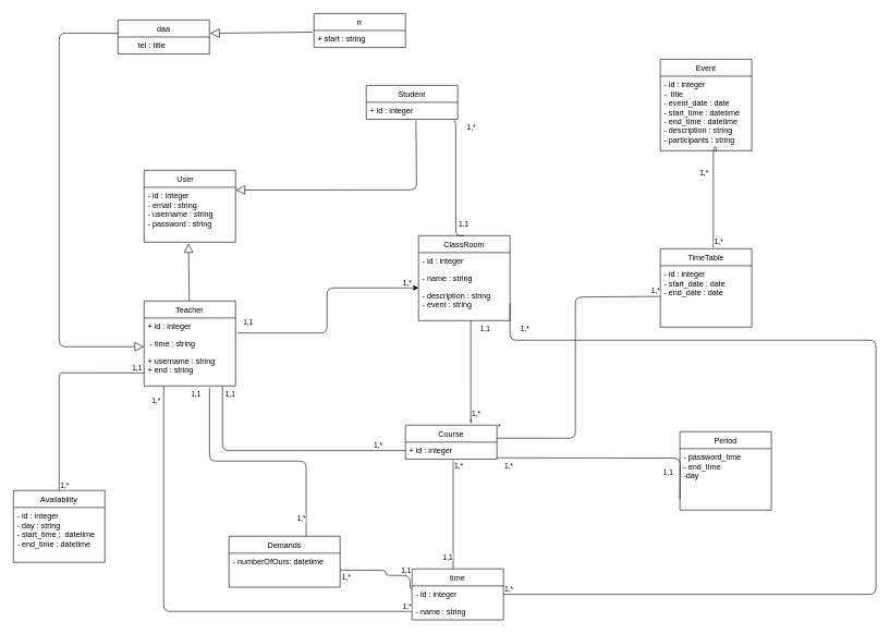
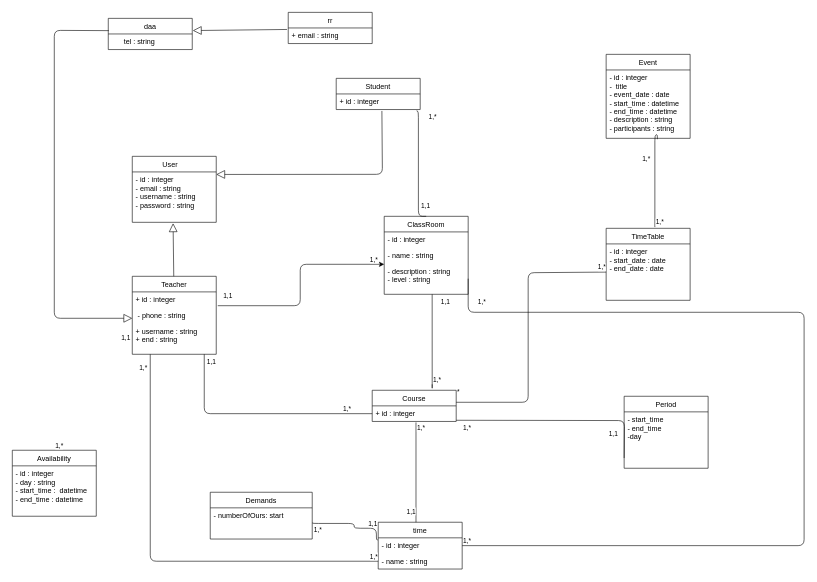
  <mxCell id="0" />
  <mxCell id="1" parent="0" />
  <mxCell id="2" value="User    " style="swimlane;fontStyle=0;childLayout=stackLayout;horizontal=1;startSize=26;fillColor=none;horizontalStack=0;resizeParent=1;resizeParentMax=0;resizeLast=0;collapsible=1;marginBottom=0;" vertex="1" parent="1"><mxGeometry x="220" y="260" width="140" height="110" as="geometry" /></mxCell>
  <mxCell id="3" value="- id : integer&#10;- email : string    &#10;- username : string&#10;- password : string" style="text;strokeColor=none;fillColor=none;align=left;verticalAlign=top;spacingLeft=4;spacingRight=4;overflow=hidden;rotatable=0;points=[[0,0.5],[1,0.5]];portConstraint=eastwest;" vertex="1" parent="2"><mxGeometry y="26" width="140" height="84" as="geometry" /></mxCell>
  <mxCell id="4" value="Student" style="swimlane;fontStyle=0;childLayout=stackLayout;horizontal=1;startSize=26;fillColor=none;horizontalStack=0;resizeParent=1;resizeParentMax=0;resizeLast=0;collapsible=1;marginBottom=0;" vertex="1" parent="1"><mxGeometry x="560" y="130" width="140" height="52" as="geometry" /></mxCell>
  <mxCell id="5" value="+ id : integer    " style="text;strokeColor=none;fillColor=none;align=left;verticalAlign=top;spacingLeft=4;spacingRight=4;overflow=hidden;rotatable=0;points=[[0,0.5],[1,0.5]];portConstraint=eastwest;" vertex="1" parent="4"><mxGeometry y="26" width="140" height="26" as="geometry" /></mxCell>
  <mxCell id="6" value="daa" style="swimlane;fontStyle=0;childLayout=stackLayout;horizontal=1;startSize=26;fillColor=none;horizontalStack=0;resizeParent=1;resizeParentMax=0;resizeLast=0;collapsible=1;marginBottom=0;" vertex="1" parent="1"><mxGeometry x="180" y="30" width="140" height="52" as="geometry" /></mxCell>
  <mxCell id="7" value="Teacher" style="swimlane;fontStyle=0;childLayout=stackLayout;horizontal=1;startSize=26;fillColor=none;horizontalStack=0;resizeParent=1;resizeParentMax=0;resizeLast=0;collapsible=1;marginBottom=0;" vertex="1" parent="1"><mxGeometry x="220" y="460" width="140" height="130" as="geometry" /></mxCell>
  <mxCell id="8" value="+ id : integer    " style="text;strokeColor=none;fillColor=none;align=left;verticalAlign=top;spacingLeft=4;spacingRight=4;overflow=hidden;rotatable=0;points=[[0,0.5],[1,0.5]];portConstraint=eastwest;" vertex="1" parent="7"><mxGeometry y="26" width="140" height="26" as="geometry" /></mxCell>
- <mxCell id="9" value=" - time : string" style="text;strokeColor=none;fillColor=none;align=left;verticalAlign=top;spacingLeft=4;spacingRight=4;overflow=hidden;rotatable=0;points=[[0,0.5],[1,0.5]];portConstraint=eastwest;" vertex="1" parent="7"><mxGeometry y="52" width="140" height="26" as="geometry" /></mxCell>
+ <mxCell id="9" value=" - phone : string" style="text;strokeColor=none;fillColor=none;align=left;verticalAlign=top;spacingLeft=4;spacingRight=4;overflow=hidden;rotatable=0;points=[[0,0.5],[1,0.5]];portConstraint=eastwest;" vertex="1" parent="7"><mxGeometry y="52" width="140" height="26" as="geometry" /></mxCell>
  <mxCell id="10" value="+ username : string&#10;+ end : string" style="text;strokeColor=none;fillColor=none;align=left;verticalAlign=top;spacingLeft=4;spacingRight=4;overflow=hidden;rotatable=0;points=[[0,0.5],[1,0.5]];portConstraint=eastwest;" vertex="1" parent="7"><mxGeometry y="78" width="140" height="52" as="geometry" /></mxCell>
  <mxCell id="11" value="" style="endArrow=block;endFill=0;endSize=12;html=1;entryX=0.486;entryY=1.019;entryDx=0;entryDy=0;entryPerimeter=0;" edge="1" parent="1" source="7" target="3"><mxGeometry width="160" relative="1" as="geometry"><mxPoint x="400" y="470" as="sourcePoint" /><mxPoint x="560" y="470" as="targetPoint" /></mxGeometry></mxCell>
  <mxCell id="12" value="time" style="swimlane;fontStyle=0;childLayout=stackLayout;horizontal=1;startSize=26;fillColor=none;horizontalStack=0;resizeParent=1;resizeParentMax=0;resizeLast=0;collapsible=1;marginBottom=0;" vertex="1" parent="1"><mxGeometry x="630" y="870" width="140" height="78" as="geometry" /></mxCell>
  <mxCell id="13" value="- id : integer    " style="text;strokeColor=none;fillColor=none;align=left;verticalAlign=top;spacingLeft=4;spacingRight=4;overflow=hidden;rotatable=0;points=[[0,0.5],[1,0.5]];portConstraint=eastwest;" vertex="1" parent="12"><mxGeometry y="26" width="140" height="26" as="geometry" /></mxCell>
  <mxCell id="14" value="- name : string&#10;" style="text;strokeColor=none;fillColor=none;align=left;verticalAlign=top;spacingLeft=4;spacingRight=4;overflow=hidden;rotatable=0;points=[[0,0.5],[1,0.5]];portConstraint=eastwest;" vertex="1" parent="12"><mxGeometry y="52" width="140" height="26" as="geometry" /></mxCell>
  <mxCell id="15" value="Period" style="swimlane;fontStyle=0;childLayout=stackLayout;horizontal=1;startSize=26;fillColor=none;horizontalStack=0;resizeParent=1;resizeParentMax=0;resizeLast=0;collapsible=1;marginBottom=0;" vertex="1" parent="1"><mxGeometry x="1040" y="660" width="140" height="120" as="geometry" /></mxCell>
- <mxCell id="16" value="- password_time&#10;- end_time&#10;-day" style="text;strokeColor=none;fillColor=none;align=left;verticalAlign=top;spacingLeft=4;spacingRight=4;overflow=hidden;rotatable=0;points=[[0,0.5],[1,0.5]];portConstraint=eastwest;" vertex="1" parent="15"><mxGeometry y="26" width="140" height="94" as="geometry" /></mxCell>
+ <mxCell id="16" value="- start_time&#10;- end_time&#10;-day" style="text;strokeColor=none;fillColor=none;align=left;verticalAlign=top;spacingLeft=4;spacingRight=4;overflow=hidden;rotatable=0;points=[[0,0.5],[1,0.5]];portConstraint=eastwest;" vertex="1" parent="15"><mxGeometry y="26" width="140" height="94" as="geometry" /></mxCell>
  <mxCell id="17" value="Demands" style="swimlane;fontStyle=0;childLayout=stackLayout;horizontal=1;startSize=26;fillColor=none;horizontalStack=0;resizeParent=1;resizeParentMax=0;resizeLast=0;collapsible=1;marginBottom=0;" vertex="1" parent="1"><mxGeometry x="350" y="820" width="170" height="78" as="geometry" /></mxCell>
- <mxCell id="18" value="- numberOfOurs: datetime&#10;" style="text;strokeColor=none;fillColor=none;align=left;verticalAlign=top;spacingLeft=4;spacingRight=4;overflow=hidden;rotatable=0;points=[[0,0.5],[1,0.5]];portConstraint=eastwest;" vertex="1" parent="17"><mxGeometry y="26" width="170" height="52" as="geometry" /></mxCell>
+ <mxCell id="18" value="- numberOfOurs: start&#10;" style="text;strokeColor=none;fillColor=none;align=left;verticalAlign=top;spacingLeft=4;spacingRight=4;overflow=hidden;rotatable=0;points=[[0,0.5],[1,0.5]];portConstraint=eastwest;" vertex="1" parent="17"><mxGeometry y="26" width="170" height="52" as="geometry" /></mxCell>
  <mxCell id="19" value="Event" style="swimlane;fontStyle=0;childLayout=stackLayout;horizontal=1;startSize=26;fillColor=none;horizontalStack=0;resizeParent=1;resizeParentMax=0;resizeLast=0;collapsible=1;marginBottom=0;" vertex="1" parent="1"><mxGeometry x="1010" y="90" width="140" height="140" as="geometry" /></mxCell>
  <mxCell id="20" value="- id : integer&#10;-  title&#10;- event_date : date&#10;- start_time : datetime&#10;- end_time : datetime&#10;- description : string&#10;- participants : string" style="text;strokeColor=none;fillColor=none;align=left;verticalAlign=top;spacingLeft=4;spacingRight=4;overflow=hidden;rotatable=0;points=[[0,0.5],[1,0.5]];portConstraint=eastwest;" vertex="1" parent="19"><mxGeometry y="26" width="140" height="114" as="geometry" /></mxCell>
  <mxCell id="21" value="ClassRoom" style="swimlane;fontStyle=0;childLayout=stackLayout;horizontal=1;startSize=26;fillColor=none;horizontalStack=0;resizeParent=1;resizeParentMax=0;resizeLast=0;collapsible=1;marginBottom=0;" vertex="1" parent="1"><mxGeometry x="640" y="360" width="140" height="130" as="geometry" /></mxCell>
  <mxCell id="22" value="- id : integer    " style="text;strokeColor=none;fillColor=none;align=left;verticalAlign=top;spacingLeft=4;spacingRight=4;overflow=hidden;rotatable=0;points=[[0,0.5],[1,0.5]];portConstraint=eastwest;" vertex="1" parent="21"><mxGeometry y="26" width="140" height="26" as="geometry" /></mxCell>
  <mxCell id="23" value="- name : string&#10;" style="text;strokeColor=none;fillColor=none;align=left;verticalAlign=top;spacingLeft=4;spacingRight=4;overflow=hidden;rotatable=0;points=[[0,0.5],[1,0.5]];portConstraint=eastwest;" vertex="1" parent="21"><mxGeometry y="52" width="140" height="26" as="geometry" /></mxCell>
- <mxCell id="24" value="- description : string &#10;- event : string" style="text;strokeColor=none;fillColor=none;align=left;verticalAlign=top;spacingLeft=4;spacingRight=4;overflow=hidden;rotatable=0;points=[[0,0.5],[1,0.5]];portConstraint=eastwest;" vertex="1" parent="21"><mxGeometry y="78" width="140" height="52" as="geometry" /></mxCell>
+ <mxCell id="24" value="- description : string &#10;- level : string" style="text;strokeColor=none;fillColor=none;align=left;verticalAlign=top;spacingLeft=4;spacingRight=4;overflow=hidden;rotatable=0;points=[[0,0.5],[1,0.5]];portConstraint=eastwest;" vertex="1" parent="21"><mxGeometry y="78" width="140" height="52" as="geometry" /></mxCell>
  <mxCell id="25" value="Course" style="swimlane;fontStyle=0;childLayout=stackLayout;horizontal=1;startSize=26;fillColor=none;horizontalStack=0;resizeParent=1;resizeParentMax=0;resizeLast=0;collapsible=1;marginBottom=0;" vertex="1" parent="1"><mxGeometry x="620" y="650" width="140" height="52" as="geometry" /></mxCell>
  <mxCell id="26" value="+ id : integer    " style="text;strokeColor=none;fillColor=none;align=left;verticalAlign=top;spacingLeft=4;spacingRight=4;overflow=hidden;rotatable=0;points=[[0,0.5],[1,0.5]];portConstraint=eastwest;" vertex="1" parent="25"><mxGeometry y="26" width="140" height="26" as="geometry" /></mxCell>
  <mxCell id="27" value="Availability" style="swimlane;fontStyle=0;childLayout=stackLayout;horizontal=1;startSize=26;fillColor=none;horizontalStack=0;resizeParent=1;resizeParentMax=0;resizeLast=0;collapsible=1;marginBottom=0;" vertex="1" parent="1"><mxGeometry x="20" y="750" width="140" height="110" as="geometry" /></mxCell>
  <mxCell id="28" value="- id : integer   &#10;- day : string&#10;- start_time :  datetime&#10;- end_time : datetime" style="text;strokeColor=none;fillColor=none;align=left;verticalAlign=top;spacingLeft=4;spacingRight=4;overflow=hidden;rotatable=0;points=[[0,0.5],[1,0.5]];portConstraint=eastwest;" vertex="1" parent="27"><mxGeometry y="26" width="140" height="84" as="geometry" /></mxCell>
- <mxCell id="29" value="" style="endArrow=none;endFill=0;endSize=12;html=1;entryX=0.5;entryY=0;entryDx=0;entryDy=0;exitX=0.003;exitY=0.617;exitDx=0;exitDy=0;exitPerimeter=0;" edge="1" parent="1" source="10" target="27"><mxGeometry width="160" relative="1" as="geometry"><mxPoint x="120" y="570" as="sourcePoint" /><mxPoint x="128.75" y="770" as="targetPoint" /><Array as="points"><mxPoint x="100" y="570" /><mxPoint x="90" y="570" /></Array></mxGeometry></mxCell>
  <mxCell id="30" value="" style="endArrow=none;html=1;edgeStyle=orthogonalEdgeStyle;entryX=0.857;entryY=1;entryDx=0;entryDy=0;entryPerimeter=0;exitX=0;exitY=0.5;exitDx=0;exitDy=0;" edge="1" parent="1" source="26" target="10"><mxGeometry relative="1" as="geometry"><mxPoint x="540" y="690" as="sourcePoint" /><mxPoint x="790" y="730" as="targetPoint" /></mxGeometry></mxCell>
  <mxCell id="31" value="1,*" style="edgeLabel;resizable=0;html=1;align=left;verticalAlign=bottom;" connectable="0" vertex="1" parent="30"><mxGeometry x="-1" relative="1" as="geometry"><mxPoint x="-50" as="offset" /></mxGeometry></mxCell>
  <mxCell id="32" value="1,1" style="edgeLabel;resizable=0;html=1;align=right;verticalAlign=bottom;" connectable="0" vertex="1" parent="30"><mxGeometry x="1" relative="1" as="geometry"><mxPoint x="20" y="20" as="offset" /></mxGeometry></mxCell>
  <mxCell id="33" value="" style="endArrow=none;html=1;edgeStyle=orthogonalEdgeStyle;exitX=0.523;exitY=1.062;exitDx=0;exitDy=0;exitPerimeter=0;" edge="1" parent="1" source="26"><mxGeometry relative="1" as="geometry"><mxPoint x="692.52" y="782.756" as="sourcePoint" /><mxPoint x="693" y="870" as="targetPoint" /><Array as="points"><mxPoint x="693" y="870" /></Array></mxGeometry></mxCell>
  <mxCell id="34" value="1,*" style="edgeLabel;resizable=0;html=1;align=left;verticalAlign=bottom;" connectable="0" vertex="1" parent="33"><mxGeometry x="-1" relative="1" as="geometry"><mxPoint y="17" as="offset" /></mxGeometry></mxCell>
  <mxCell id="35" value="1,1" style="edgeLabel;resizable=0;html=1;align=right;verticalAlign=bottom;" connectable="0" vertex="1" parent="33"><mxGeometry x="1" relative="1" as="geometry"><mxPoint y="-10" as="offset" /></mxGeometry></mxCell>
  <mxCell id="36" value="" style="endArrow=none;html=1;edgeStyle=orthogonalEdgeStyle;entryX=0;entryY=0.5;entryDx=0;entryDy=0;" edge="1" parent="1"><mxGeometry relative="1" as="geometry"><mxPoint x="760" y="700" as="sourcePoint" /><mxPoint x="1040" y="763" as="targetPoint" /></mxGeometry></mxCell>
  <mxCell id="37" value="1,*" style="edgeLabel;resizable=0;html=1;align=left;verticalAlign=bottom;" connectable="0" vertex="1" parent="36"><mxGeometry x="-1" relative="1" as="geometry"><mxPoint x="10" y="20" as="offset" /></mxGeometry></mxCell>
  <mxCell id="38" value="1,1" style="edgeLabel;resizable=0;html=1;align=right;verticalAlign=bottom;" connectable="0" vertex="1" parent="36"><mxGeometry x="1" relative="1" as="geometry"><mxPoint x="-10" y="-33" as="offset" /></mxGeometry></mxCell>
  <mxCell id="39" value="" style="endArrow=none;html=1;edgeStyle=orthogonalEdgeStyle;entryX=0.571;entryY=1;entryDx=0;entryDy=0;entryPerimeter=0;" edge="1" parent="1" target="24"><mxGeometry relative="1" as="geometry"><mxPoint x="720" y="640" as="sourcePoint" /><mxPoint x="713" y="500" as="targetPoint" /><Array as="points"><mxPoint x="720" y="650" /></Array></mxGeometry></mxCell>
  <mxCell id="40" value="1,*" style="edgeLabel;resizable=0;html=1;align=left;verticalAlign=bottom;" connectable="0" vertex="1" parent="39"><mxGeometry x="-1" relative="1" as="geometry"><mxPoint as="offset" /></mxGeometry></mxCell>
  <mxCell id="41" value="1,1" style="edgeLabel;resizable=0;html=1;align=right;verticalAlign=bottom;" connectable="0" vertex="1" parent="39"><mxGeometry x="1" relative="1" as="geometry"><mxPoint x="30" y="20" as="offset" /></mxGeometry></mxCell>
- <mxCell id="42" value="" style="endArrow=none;html=1;edgeStyle=orthogonalEdgeStyle;exitX=0.715;exitY=1.047;exitDx=0;exitDy=0;exitPerimeter=0;" edge="1" parent="1" source="10" target="17"><mxGeometry relative="1" as="geometry"><mxPoint x="320" y="650" as="sourcePoint" /><mxPoint x="150" y="670" as="targetPoint" /><Array as="points"><mxPoint x="320" y="705" /><mxPoint x="468" y="705" /></Array></mxGeometry></mxCell>
- <mxCell id="43" value="1,1" style="edgeLabel;resizable=0;html=1;align=left;verticalAlign=bottom;" connectable="0" vertex="1" parent="42"><mxGeometry x="-1" relative="1" as="geometry"><mxPoint x="-30" y="18" as="offset" /></mxGeometry></mxCell>
- <mxCell id="44" value="1,*" style="edgeLabel;resizable=0;html=1;align=right;verticalAlign=bottom;" connectable="0" vertex="1" parent="42"><mxGeometry x="1" relative="1" as="geometry"><mxPoint y="-20" as="offset" /></mxGeometry></mxCell>
  <mxCell id="45" value="" style="endArrow=classic;html=1;edgeStyle=orthogonalEdgeStyle;exitX=1.018;exitY=-0.115;exitDx=0;exitDy=0;exitPerimeter=0;entryX=0;entryY=0.038;entryDx=0;entryDy=0;entryPerimeter=0;" edge="1" parent="1" source="9" target="24"><mxGeometry relative="1" as="geometry"><mxPoint x="440" y="475" as="sourcePoint" /><mxPoint x="600" y="475" as="targetPoint" /></mxGeometry></mxCell>
  <mxCell id="46" value="1,1" style="edgeLabel;resizable=0;html=1;align=left;verticalAlign=bottom;" connectable="0" vertex="1" parent="45"><mxGeometry x="-1" relative="1" as="geometry"><mxPoint x="7" y="-9" as="offset" /></mxGeometry></mxCell>
  <mxCell id="47" value="1,*" style="edgeLabel;resizable=0;html=1;align=right;verticalAlign=bottom;" connectable="0" vertex="1" parent="45"><mxGeometry x="1" relative="1" as="geometry"><mxPoint x="-10" as="offset" /></mxGeometry></mxCell>
  <mxCell id="48" value="TimeTable" style="swimlane;fontStyle=0;childLayout=stackLayout;horizontal=1;startSize=26;fillColor=none;horizontalStack=0;resizeParent=1;resizeParentMax=0;resizeLast=0;collapsible=1;marginBottom=0;" vertex="1" parent="1"><mxGeometry x="1010" y="380" width="140" height="120" as="geometry" /></mxCell>
  <mxCell id="49" value="- id : integer&#10;- start_date : date&#10;- end_date : date" style="text;strokeColor=none;fillColor=none;align=left;verticalAlign=top;spacingLeft=4;spacingRight=4;overflow=hidden;rotatable=0;points=[[0,0.5],[1,0.5]];portConstraint=eastwest;" vertex="1" parent="48"><mxGeometry y="26" width="140" height="94" as="geometry" /></mxCell>
  <mxCell id="50" value="" style="endArrow=none;html=1;edgeStyle=orthogonalEdgeStyle;entryX=0;entryY=0.5;entryDx=0;entryDy=0;exitX=1;exitY=0.385;exitDx=0;exitDy=0;exitPerimeter=0;" edge="1" parent="1" source="25" target="49"><mxGeometry relative="1" as="geometry"><mxPoint x="790" y="670" as="sourcePoint" /><mxPoint x="1006.22" y="427.996" as="targetPoint" /><Array as="points"><mxPoint x="880" y="670" /><mxPoint x="880" y="454" /><mxPoint x="1010" y="454" /></Array></mxGeometry></mxCell>
  <mxCell id="51" value="*" style="edgeLabel;resizable=0;html=1;align=left;verticalAlign=bottom;" connectable="0" vertex="1" parent="50"><mxGeometry x="-1" relative="1" as="geometry"><mxPoint y="-10" as="offset" /></mxGeometry></mxCell>
  <mxCell id="52" value="1,*" style="edgeLabel;resizable=0;html=1;align=right;verticalAlign=bottom;" connectable="0" vertex="1" parent="50"><mxGeometry x="1" relative="1" as="geometry" /></mxCell>
  <mxCell id="53" value="" style="endArrow=none;html=1;edgeStyle=orthogonalEdgeStyle;exitX=0.58;exitY=-0.017;exitDx=0;exitDy=0;exitPerimeter=0;entryX=0.61;entryY=1.013;entryDx=0;entryDy=0;entryPerimeter=0;" edge="1" parent="1" source="48" target="20"><mxGeometry relative="1" as="geometry"><mxPoint x="1010" y="290" as="sourcePoint" /><mxPoint x="1091" y="220" as="targetPoint" /><Array as="points"><mxPoint x="1091" y="224" /><mxPoint x="1095" y="224" /></Array></mxGeometry></mxCell>
  <mxCell id="54" value="1,*" style="edgeLabel;resizable=0;html=1;align=left;verticalAlign=bottom;" connectable="0" vertex="1" parent="53"><mxGeometry x="-1" relative="1" as="geometry" /></mxCell>
  <mxCell id="55" value="1,*" style="edgeLabel;resizable=0;html=1;align=right;verticalAlign=bottom;" connectable="0" vertex="1" parent="53"><mxGeometry x="1" relative="1" as="geometry"><mxPoint x="-11" y="40" as="offset" /></mxGeometry></mxCell>
  <mxCell id="56" value="rr" style="swimlane;fontStyle=0;childLayout=stackLayout;horizontal=1;startSize=26;fillColor=none;horizontalStack=0;resizeParent=1;resizeParentMax=0;resizeLast=0;collapsible=1;marginBottom=0;" vertex="1" parent="1"><mxGeometry x="480" y="20" width="140" height="52" as="geometry" /></mxCell>
- <mxCell id="57" value="+ start : string&#10;" style="text;strokeColor=none;fillColor=none;align=left;verticalAlign=top;spacingLeft=4;spacingRight=4;overflow=hidden;rotatable=0;points=[[0,0.5],[1,0.5]];portConstraint=eastwest;" vertex="1" parent="56"><mxGeometry y="26" width="140" height="26" as="geometry" /></mxCell>
+ <mxCell id="57" value="+ email : string&#10;" style="text;strokeColor=none;fillColor=none;align=left;verticalAlign=top;spacingLeft=4;spacingRight=4;overflow=hidden;rotatable=0;points=[[0,0.5],[1,0.5]];portConstraint=eastwest;" vertex="1" parent="56"><mxGeometry y="26" width="140" height="26" as="geometry" /></mxCell>
  <mxCell id="58" value="" style="endArrow=block;endFill=0;endSize=12;html=1;exitX=-0.015;exitY=0.096;exitDx=0;exitDy=0;exitPerimeter=0;entryX=1.007;entryY=0.936;entryDx=0;entryDy=0;entryPerimeter=0;" edge="1" parent="1" source="57"><mxGeometry width="160" relative="1" as="geometry"><mxPoint x="470" y="50.136" as="sourcePoint" /><mxPoint x="320.98" y="50.336" as="targetPoint" /></mxGeometry></mxCell>
  <mxCell id="59" value="" style="endArrow=block;endFill=0;endSize=12;html=1;entryX=1.007;entryY=0.936;entryDx=0;entryDy=0;entryPerimeter=0;exitX=0.544;exitY=1.09;exitDx=0;exitDy=0;exitPerimeter=0;" edge="1" parent="1" source="5"><mxGeometry width="160" relative="1" as="geometry"><mxPoint x="637" y="260.988" as="sourcePoint" /><mxPoint x="360" y="290.196" as="targetPoint" /><Array as="points"><mxPoint x="637" y="290" /></Array></mxGeometry></mxCell>
  <mxCell id="60" value="" style="endArrow=none;html=1;edgeStyle=orthogonalEdgeStyle;entryX=0.961;entryY=1.058;entryDx=0;entryDy=0;entryPerimeter=0;exitX=0.5;exitY=0;exitDx=0;exitDy=0;" edge="1" parent="1" source="21" target="5"><mxGeometry relative="1" as="geometry"><mxPoint x="620" y="324.58" as="sourcePoint" /><mxPoint x="697.06" y="260.988" as="targetPoint" /><Array as="points"><mxPoint x="697" y="360" /><mxPoint x="697" y="185" /><mxPoint x="695" y="185" /></Array></mxGeometry></mxCell>
  <mxCell id="61" value="1,1" style="edgeLabel;resizable=0;html=1;align=left;verticalAlign=bottom;" connectable="0" vertex="1" parent="60"><mxGeometry x="-1" relative="1" as="geometry"><mxPoint x="-10" y="-10" as="offset" /></mxGeometry></mxCell>
  <mxCell id="62" value="1,*" style="edgeLabel;resizable=0;html=1;align=right;verticalAlign=bottom;" connectable="0" vertex="1" parent="60"><mxGeometry x="1" relative="1" as="geometry"><mxPoint x="33" y="19" as="offset" /></mxGeometry></mxCell>
  <mxCell id="63" value="" style="endArrow=block;endFill=0;endSize=12;html=1;exitX=0.006;exitY=0.393;exitDx=0;exitDy=0;exitPerimeter=0;" edge="1" parent="1" source="6"><mxGeometry width="160" relative="1" as="geometry"><mxPoint x="151.009" y="459.01" as="sourcePoint" /><mxPoint x="220" y="530" as="targetPoint" /><Array as="points"><mxPoint x="90" y="50" /><mxPoint x="90" y="530" /></Array></mxGeometry></mxCell>
  <mxCell id="64" value="" style="endArrow=none;html=1;edgeStyle=orthogonalEdgeStyle;entryX=0;entryY=0.5;entryDx=0;entryDy=0;exitX=0.214;exitY=1;exitDx=0;exitDy=0;exitPerimeter=0;" edge="1" parent="1" source="10" target="14"><mxGeometry relative="1" as="geometry"><mxPoint x="300" y="620" as="sourcePoint" /><mxPoint x="360" y="950" as="targetPoint" /><Array as="points"><mxPoint x="250" y="935" /></Array></mxGeometry></mxCell>
  <mxCell id="65" value="&lt;br&gt;1,*" style="edgeLabel;resizable=0;html=1;align=left;verticalAlign=bottom;strokeColor=#000000;fillColor=none;" connectable="0" vertex="1" parent="64"><mxGeometry x="-1" relative="1" as="geometry"><mxPoint x="-20" y="30" as="offset" /></mxGeometry></mxCell>
  <mxCell id="66" value="1,*" style="edgeLabel;resizable=0;html=1;align=right;verticalAlign=bottom;strokeColor=#000000;fillColor=none;" connectable="0" vertex="1" parent="64"><mxGeometry x="1" relative="1" as="geometry" /></mxCell>
  <mxCell id="67" value="" style="endArrow=none;html=1;edgeStyle=orthogonalEdgeStyle;entryX=-0.005;entryY=0.135;entryDx=0;entryDy=0;entryPerimeter=0;exitX=1.003;exitY=0.479;exitDx=0;exitDy=0;exitPerimeter=0;" edge="1" parent="1" source="18" target="13"><mxGeometry relative="1" as="geometry"><mxPoint x="560" y="840" as="sourcePoint" /><mxPoint x="650" y="860" as="targetPoint" /><Array as="points"><mxPoint x="521" y="872" /><mxPoint x="590" y="872" /><mxPoint x="590" y="880" /><mxPoint x="627" y="880" /><mxPoint x="627" y="900" /></Array></mxGeometry></mxCell>
  <mxCell id="68" value="1,*" style="edgeLabel;resizable=0;html=1;align=left;verticalAlign=bottom;strokeColor=#000000;fillColor=none;" connectable="0" vertex="1" parent="67"><mxGeometry x="-1" relative="1" as="geometry"><mxPoint y="20" as="offset" /></mxGeometry></mxCell>
  <mxCell id="69" value="1,1" style="edgeLabel;resizable=0;html=1;align=right;verticalAlign=bottom;strokeColor=#000000;fillColor=none;" connectable="0" vertex="1" parent="67"><mxGeometry x="1" relative="1" as="geometry"><mxPoint y="-20" as="offset" /></mxGeometry></mxCell>
- <mxCell id="70" value="&lt;span style=&quot;text-align: left;&quot;&gt;&amp;nbsp;tel : title&lt;/span&gt;" style="text;html=1;align=center;verticalAlign=middle;resizable=0;points=[];autosize=1;strokeColor=none;fillColor=none;" vertex="1" parent="1"><mxGeometry x="190" y="55" width="80" height="30" as="geometry" /></mxCell>
+ <mxCell id="70" value="&lt;span style=&quot;text-align: left;&quot;&gt;&amp;nbsp;tel : string&lt;/span&gt;" style="text;html=1;align=center;verticalAlign=middle;resizable=0;points=[];autosize=1;strokeColor=none;fillColor=none;" vertex="1" parent="1"><mxGeometry x="190" y="55" width="80" height="30" as="geometry" /></mxCell>
  <mxCell id="71" value="" style="endArrow=none;html=1;edgeStyle=orthogonalEdgeStyle;exitX=1;exitY=0.5;exitDx=0;exitDy=0;entryX=1;entryY=0.5;entryDx=0;entryDy=0;" edge="1" parent="1" source="13" target="24"><mxGeometry relative="1" as="geometry"><mxPoint x="880" y="908.29" as="sourcePoint" /><mxPoint x="1256" y="520" as="targetPoint" /><Array as="points"><mxPoint x="1340" y="909" /><mxPoint x="1340" y="520" /><mxPoint x="780" y="520" /></Array></mxGeometry></mxCell>
  <mxCell id="72" value="1,*" style="edgeLabel;resizable=0;html=1;align=left;verticalAlign=bottom;strokeColor=#000000;fillColor=none;" connectable="0" vertex="1" parent="71"><mxGeometry x="-1" relative="1" as="geometry" /></mxCell>
  <mxCell id="73" value="1,*" style="edgeLabel;resizable=0;html=1;align=right;verticalAlign=bottom;strokeColor=#000000;fillColor=none;" connectable="0" vertex="1" parent="71"><mxGeometry x="1" relative="1" as="geometry"><mxPoint x="30" y="47" as="offset" /></mxGeometry></mxCell>
  <mxCell id="74" value="1,1" style="edgeLabel;resizable=0;html=1;align=left;verticalAlign=bottom;strokeColor=#000000;fillColor=none;direction=south;" connectable="0" vertex="1" parent="1"><mxGeometry x="200" y="570" as="geometry" /></mxCell>
  <mxCell id="75" value="1,*" style="edgeLabel;resizable=0;html=1;align=left;verticalAlign=bottom;strokeColor=#000000;fillColor=none;direction=south;" connectable="0" vertex="1" parent="1"><mxGeometry x="90" y="750" as="geometry" /></mxCell>
